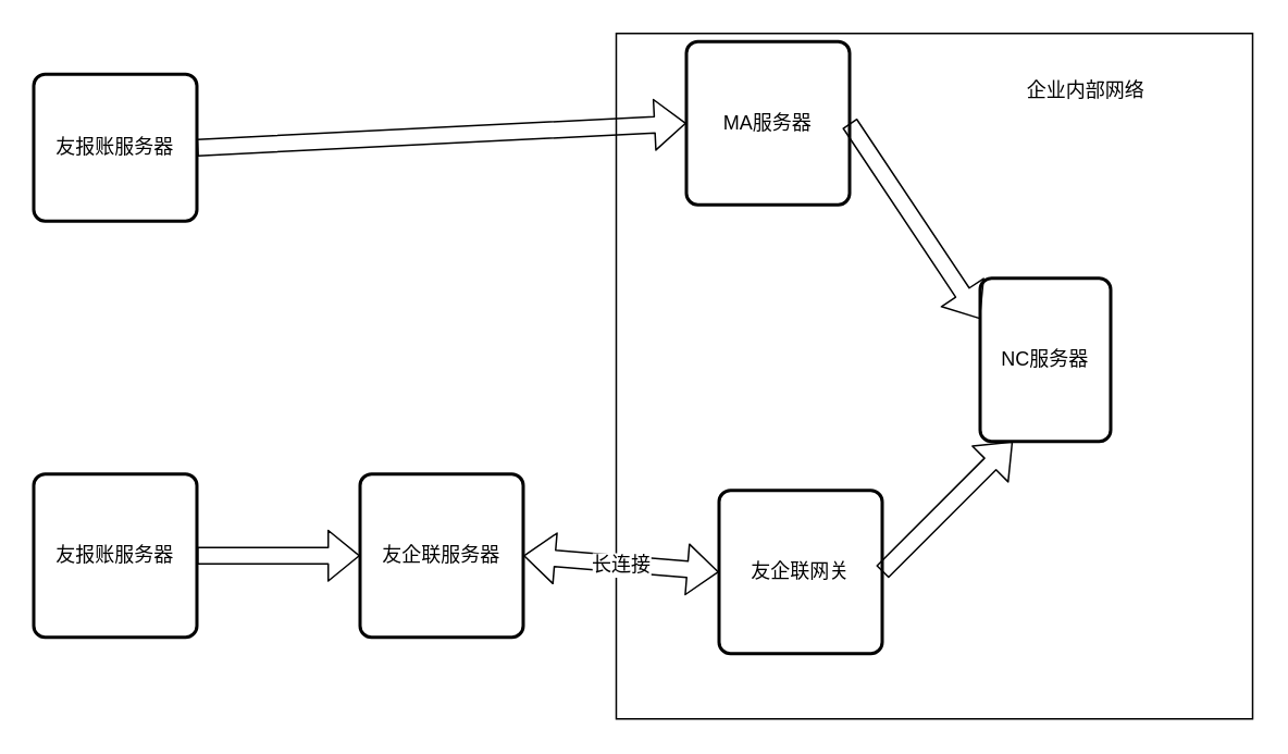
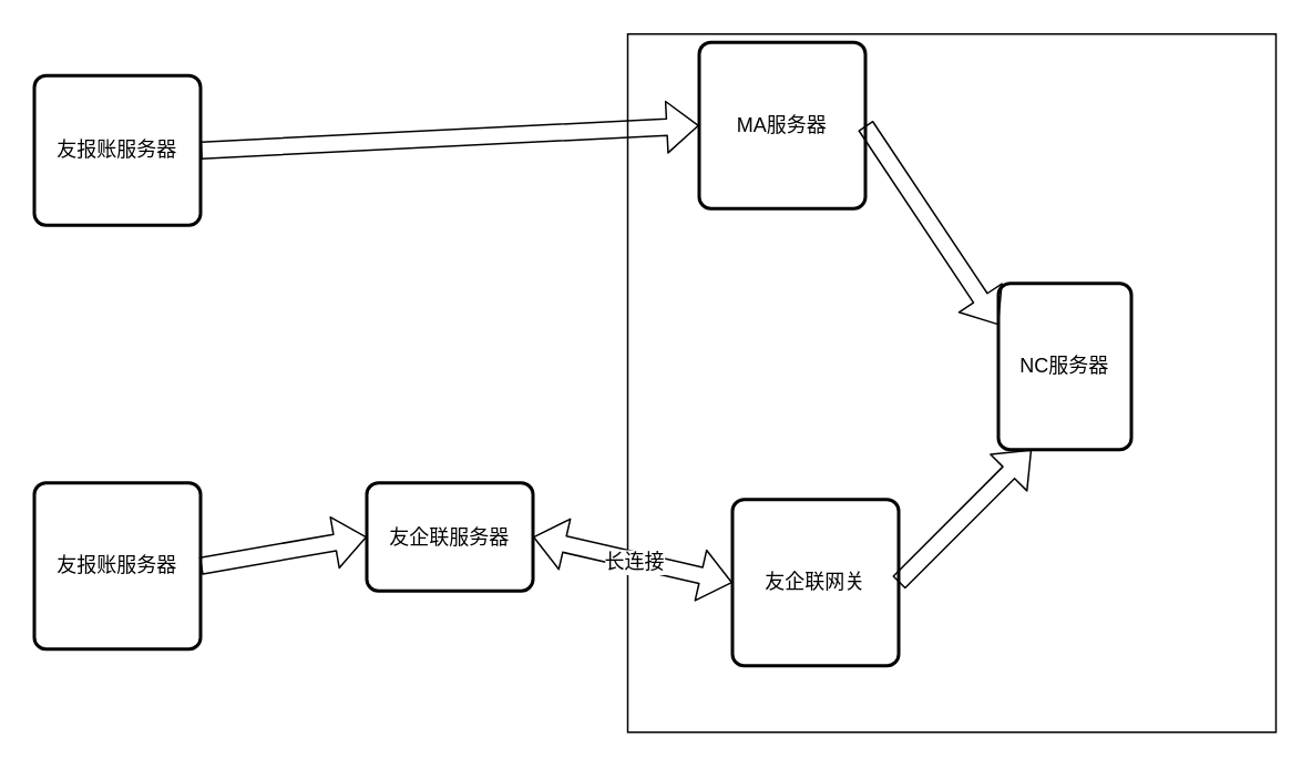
  <mxCell id="0" />
  <mxCell id="1" parent="0" />
  <mxCell id="2" value="" style="rounded=0;whiteSpace=wrap;html=1;" vertex="1" parent="1"><mxGeometry x="377" y="20" width="390" height="420" as="geometry" /></mxCell>
  <mxCell id="3" value="友报账服务器" style="rounded=1;whiteSpace=wrap;html=1;absoluteArcSize=1;arcSize=14;strokeWidth=2;" vertex="1" parent="1"><mxGeometry x="20" y="45" width="100" height="90" as="geometry" /></mxCell>
  <mxCell id="4" value="MA服务器" style="rounded=1;whiteSpace=wrap;html=1;absoluteArcSize=1;arcSize=14;strokeWidth=2;" vertex="1" parent="1"><mxGeometry x="420" y="25" width="100" height="100" as="geometry" /></mxCell>
- <mxCell id="5" value="友企联服务器" style="rounded=1;whiteSpace=wrap;html=1;absoluteArcSize=1;arcSize=14;strokeWidth=2;" vertex="1" parent="1"><mxGeometry x="220" y="290" width="100" height="100" as="geometry" /></mxCell>
+ <mxCell id="5" value="友企联服务器" style="rounded=1;whiteSpace=wrap;html=1;absoluteArcSize=1;arcSize=14;strokeWidth=2;" vertex="1" parent="1"><mxGeometry x="220" y="290" width="100" height="65" as="geometry" /></mxCell>
  <mxCell id="6" value="友企联网关" style="rounded=1;whiteSpace=wrap;html=1;absoluteArcSize=1;arcSize=14;strokeWidth=2;" vertex="1" parent="1"><mxGeometry x="440" y="300" width="100" height="100" as="geometry" /></mxCell>
  <mxCell id="7" value="NC服务器" style="rounded=1;whiteSpace=wrap;html=1;absoluteArcSize=1;arcSize=14;strokeWidth=2;" vertex="1" parent="1"><mxGeometry x="600" y="170" width="80" height="100" as="geometry" /></mxCell>
  <mxCell id="8" value="" style="shape=flexArrow;endArrow=classic;html=1;entryX=0;entryY=0.5;entryDx=0;entryDy=0;exitX=1;exitY=0.5;exitDx=0;exitDy=0;" edge="1" parent="1" source="3" target="4"><mxGeometry width="50" height="50" relative="1" as="geometry"><mxPoint x="340" y="160" as="sourcePoint" /><mxPoint x="390" y="110" as="targetPoint" /></mxGeometry></mxCell>
  <mxCell id="9" value="" style="shape=flexArrow;endArrow=classic;html=1;entryX=0;entryY=0.25;entryDx=0;entryDy=0;exitX=1;exitY=0.5;exitDx=0;exitDy=0;" edge="1" parent="1" source="4" target="7"><mxGeometry width="50" height="50" relative="1" as="geometry"><mxPoint x="530" y="140" as="sourcePoint" /><mxPoint x="600.711" y="90" as="targetPoint" /></mxGeometry></mxCell>
  <mxCell id="10" value="" style="shape=flexArrow;endArrow=classic;startArrow=classic;html=1;entryX=0;entryY=0.5;entryDx=0;entryDy=0;exitX=1;exitY=0.5;exitDx=0;exitDy=0;" edge="1" parent="1" source="5" target="6"><mxGeometry width="50" height="50" relative="1" as="geometry"><mxPoint x="370" y="310" as="sourcePoint" /><mxPoint x="420" y="260" as="targetPoint" /></mxGeometry></mxCell>
  <mxCell id="11" value="长连接" style="text;html=1;resizable=0;points=[];align=center;verticalAlign=middle;labelBackgroundColor=#ffffff;" vertex="1" connectable="0" parent="10"><mxGeometry y="-1" relative="1" as="geometry"><mxPoint as="offset" /></mxGeometry></mxCell>
  <mxCell id="12" value="" style="shape=flexArrow;endArrow=classic;html=1;entryX=0.25;entryY=1;entryDx=0;entryDy=0;exitX=1;exitY=0.5;exitDx=0;exitDy=0;" edge="1" parent="1" source="6" target="7"><mxGeometry width="50" height="50" relative="1" as="geometry"><mxPoint x="570" y="360" as="sourcePoint" /><mxPoint x="620" y="310" as="targetPoint" /></mxGeometry></mxCell>
  <mxCell id="13" value="友报账服务器" style="rounded=1;whiteSpace=wrap;html=1;absoluteArcSize=1;arcSize=14;strokeWidth=2;" vertex="1" parent="1"><mxGeometry x="20" y="290" width="100" height="100" as="geometry" /></mxCell>
  <mxCell id="14" value="" style="shape=flexArrow;endArrow=classic;html=1;entryX=0;entryY=0.5;entryDx=0;entryDy=0;exitX=1;exitY=0.5;exitDx=0;exitDy=0;" edge="1" parent="1" source="13" target="5"><mxGeometry width="50" height="50" relative="1" as="geometry"><mxPoint x="150" y="360" as="sourcePoint" /><mxPoint x="200" y="310" as="targetPoint" /></mxGeometry></mxCell>
- <mxCell id="15" value="企业内部网络" style="text;html=1;strokeColor=none;fillColor=none;align=center;verticalAlign=middle;whiteSpace=wrap;rounded=0;" vertex="1" parent="1"><mxGeometry x="610" y="45" width="110" height="20" as="geometry" /></mxCell>
